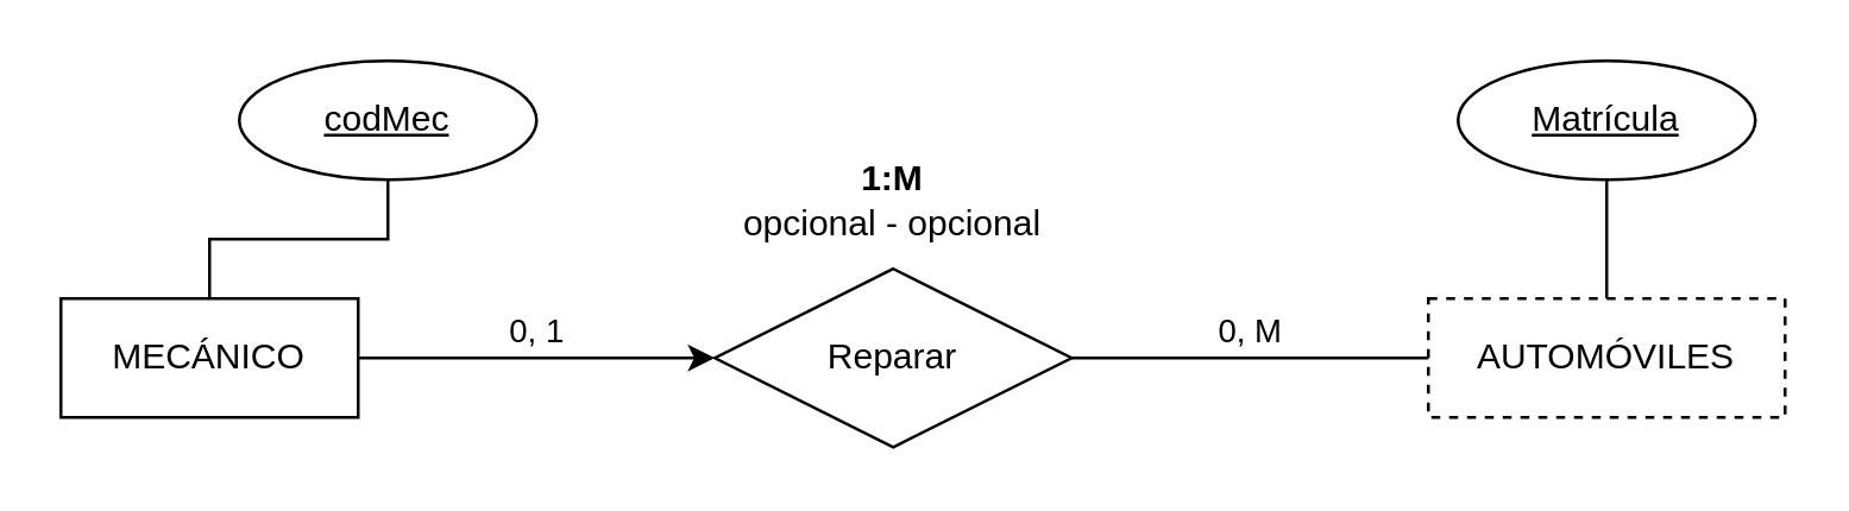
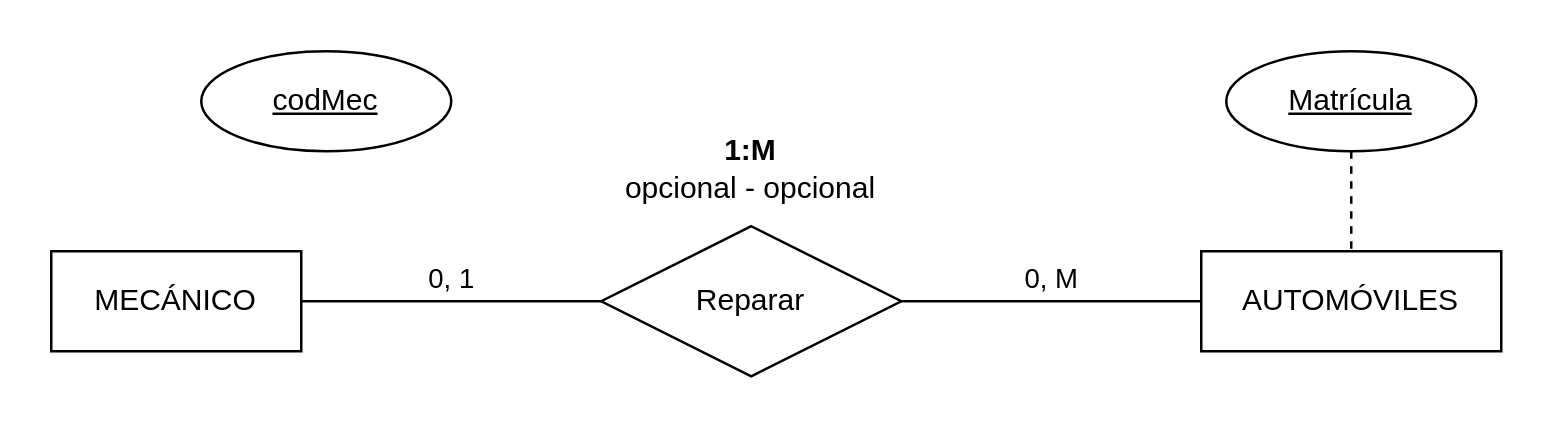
  <mxCell id="0" />
  <mxCell id="1" parent="0" />
  <mxCell id="2" value="MECÁNICO" style="whiteSpace=wrap;html=1;align=center;" parent="1" vertex="1"><mxGeometry x="20" y="100" width="100" height="40" as="geometry" /></mxCell>
  <mxCell id="3" value="Reparar" style="shape=rhombus;perimeter=rhombusPerimeter;whiteSpace=wrap;html=1;align=center;" parent="1" vertex="1"><mxGeometry x="240" y="90" width="120" height="60" as="geometry" /></mxCell>
- <mxCell id="4" value="AUTOMÓVILES" style="whiteSpace=wrap;html=1;align=center;dashed=1;" parent="1" vertex="1"><mxGeometry x="480" y="100" width="120" height="40" as="geometry" /></mxCell>
- <mxCell id="5" value="0, 1" style="endArrow=classic;html=1;rounded=0;exitX=1;exitY=0.5;exitDx=0;exitDy=0;entryX=0;entryY=0.5;entryDx=0;entryDy=0;edgeStyle=orthogonalEdgeStyle;verticalAlign=bottom;" parent="1" source="2" target="3" edge="1"><mxGeometry relative="1" as="geometry"><mxPoint x="240" y="140" as="sourcePoint" /><mxPoint x="494" y="390" as="targetPoint" /></mxGeometry></mxCell>
+ <mxCell id="4" value="AUTOMÓVILES" style="whiteSpace=wrap;html=1;align=center;" parent="1" vertex="1"><mxGeometry x="480" y="100" width="120" height="40" as="geometry" /></mxCell>
+ <mxCell id="5" value="0, 1" style="endArrow=none;html=1;rounded=0;exitX=1;exitY=0.5;exitDx=0;exitDy=0;entryX=0;entryY=0.5;entryDx=0;entryDy=0;edgeStyle=orthogonalEdgeStyle;verticalAlign=bottom;" parent="1" source="2" target="3" edge="1"><mxGeometry relative="1" as="geometry"><mxPoint x="240" y="140" as="sourcePoint" /><mxPoint x="494" y="390" as="targetPoint" /></mxGeometry></mxCell>
  <mxCell id="6" value="0, M" style="endArrow=none;html=1;rounded=0;exitX=1;exitY=0.5;exitDx=0;exitDy=0;entryX=0;entryY=0.5;entryDx=0;entryDy=0;edgeStyle=orthogonalEdgeStyle;verticalAlign=bottom;" parent="1" source="3" target="4" edge="1"><mxGeometry relative="1" as="geometry"><mxPoint x="240" y="140" as="sourcePoint" /><mxPoint x="494" y="390" as="targetPoint" /></mxGeometry></mxCell>
  <mxCell id="7" value="&lt;b&gt;1:M&lt;/b&gt;" style="text;html=1;align=center;verticalAlign=middle;whiteSpace=wrap;rounded=0;" parent="1" vertex="1"><mxGeometry x="270" y="45" width="60" height="30" as="geometry" /></mxCell>
  <mxCell id="8" value="&lt;u&gt;codMec&lt;/u&gt;" style="ellipse;whiteSpace=wrap;html=1;align=center;" parent="1" vertex="1"><mxGeometry x="80" y="20" width="100" height="40" as="geometry" /></mxCell>
  <mxCell id="9" value="&lt;u&gt;Matrícula&lt;/u&gt;" style="ellipse;whiteSpace=wrap;html=1;align=center;" parent="1" vertex="1"><mxGeometry x="490" y="20" width="100" height="40" as="geometry" /></mxCell>
- <mxCell id="10" value="" style="endArrow=none;html=1;rounded=0;exitX=0.5;exitY=1;exitDx=0;exitDy=0;entryX=0.5;entryY=0;entryDx=0;entryDy=0;edgeStyle=orthogonalEdgeStyle;verticalAlign=bottom;" parent="1" source="8" target="2" edge="1"><mxGeometry relative="1" as="geometry"><mxPoint x="160" y="20" as="sourcePoint" /><mxPoint x="414" y="270" as="targetPoint" /></mxGeometry></mxCell>
- <mxCell id="11" value="" style="endArrow=none;html=1;rounded=0;exitX=0.5;exitY=1;exitDx=0;exitDy=0;entryX=0.5;entryY=0;entryDx=0;entryDy=0;edgeStyle=orthogonalEdgeStyle;verticalAlign=bottom;" parent="1" source="9" target="4" edge="1"><mxGeometry relative="1" as="geometry"><mxPoint x="80" y="70" as="sourcePoint" /><mxPoint x="80" y="110" as="targetPoint" /></mxGeometry></mxCell>
+ <mxCell id="11" value="" style="endArrow=none;html=1;rounded=0;exitX=0.5;exitY=1;exitDx=0;exitDy=0;entryX=0.5;entryY=0;entryDx=0;entryDy=0;edgeStyle=orthogonalEdgeStyle;verticalAlign=bottom;dashed=1;" parent="1" source="9" target="4" edge="1"><mxGeometry relative="1" as="geometry"><mxPoint x="80" y="70" as="sourcePoint" /><mxPoint x="80" y="110" as="targetPoint" /></mxGeometry></mxCell>
  <mxCell id="12" value="opcional - opcional" style="text;html=1;align=center;verticalAlign=middle;whiteSpace=wrap;rounded=0;" parent="1" vertex="1"><mxGeometry x="235" y="60" width="130" height="30" as="geometry" /></mxCell>
